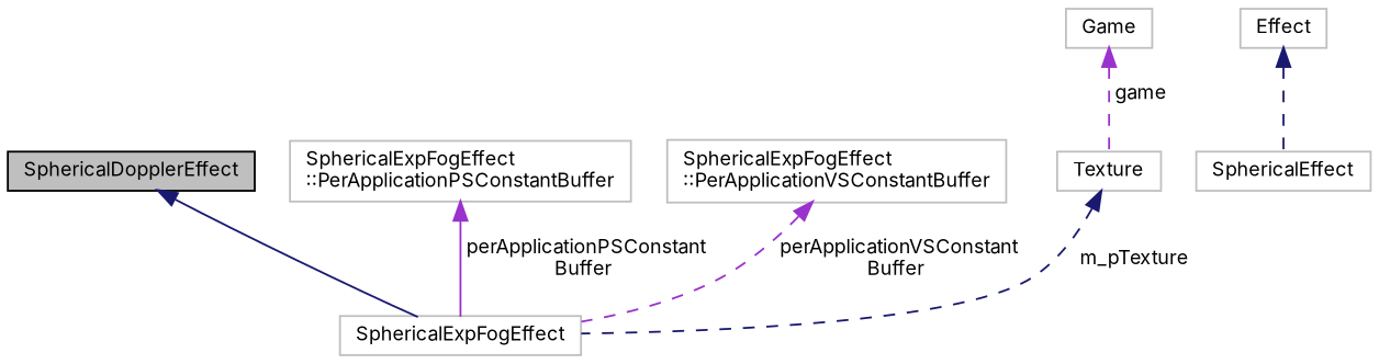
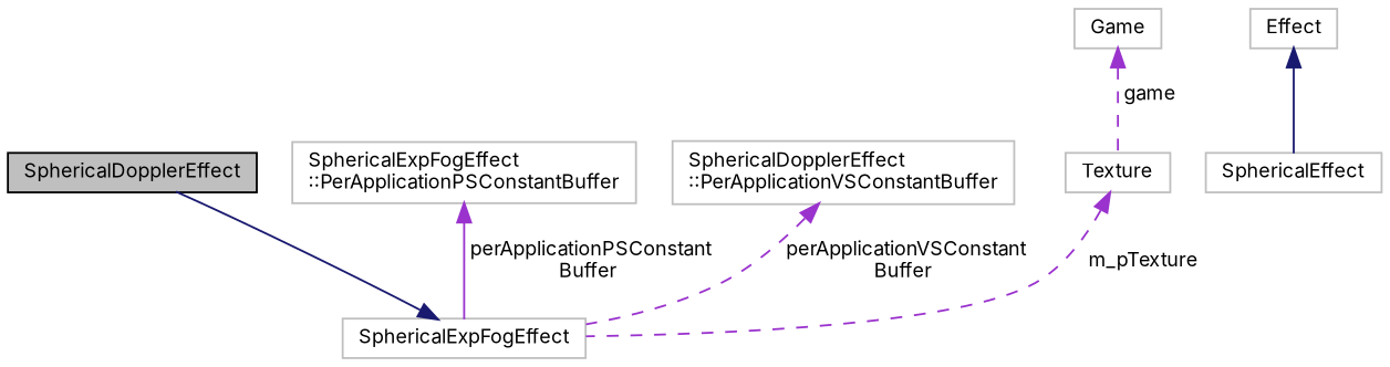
  digraph {
    fontname=Inter
    rankdir=TB
    node [color=grey75 fillcolor=white fontname=Inter fontsize=10 shape=record style=filled]
    edge [color=darkorchid3 dir=back fontname=Inter fontsize=10 labelfontname=Helvetica labelfontsize=10 style=solid]
    n1 [color=black fillcolor=grey75 fontcolor=black height=0.2 label=SphericalDopplerEffect width=0.4]
    n2 [height=0.2 label=SphericalExpFogEffect width=0.4]
    n3 [height=0.2 label=SphericalEffect width=0.4]
    n4 [height=0.2 label=Effect width=0.4]
    n5 [height=0.2 label="SphericalExpFogEffect\l::PerApplicationPSConstantBuffer" width=0.4]
-   n6 [height=0.2 label="SphericalExpFogEffect\l::PerApplicationVSConstantBuffer" width=0.4]
+   n6 [height=0.2 label="SphericalDopplerEffect\l::PerApplicationVSConstantBuffer" width=0.4]
    n7 [height=0.2 label=Texture width=0.4]
    n8 [height=0.2 label=Game width=0.4]
-   n1 -> n2 [color=midnightblue]
-   n4 -> n3 [color=midnightblue style=dashed]
+   n2 -> n1 [color=midnightblue]
+   n4 -> n3 [color=midnightblue]
    n5 -> n2 [label=" perApplicationPSConstant\lBuffer"]
    n6 -> n2 [label=" perApplicationVSConstant\lBuffer" style=dashed]
-   n7 -> n2 [color=midnightblue label=" m_pTexture" style=dashed]
+   n7 -> n2 [label=" m_pTexture" style=dashed]
    n8 -> n7 [label=" game" style=dashed]
  }
